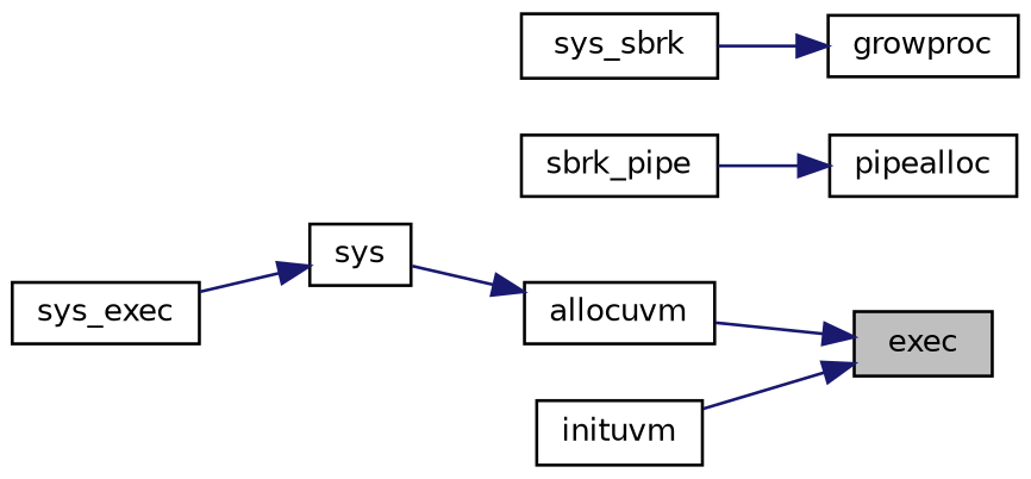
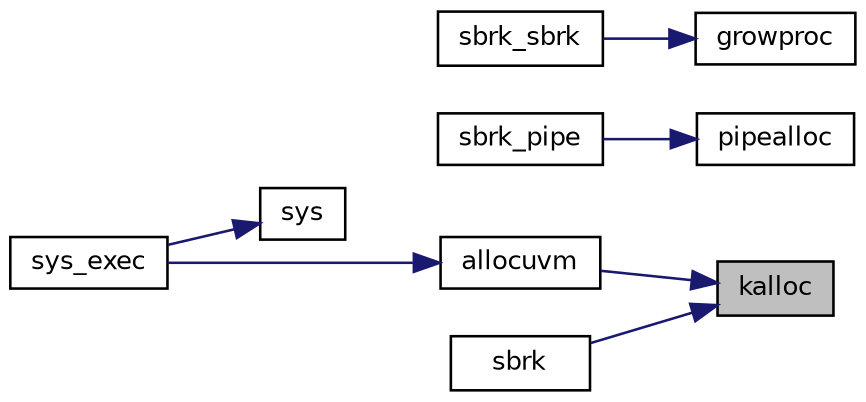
  digraph {
    rankdir=RL
    node [color=black fillcolor=white fontname=Helvetica fontsize=10 shape=record style=filled]
    edge [color=midnightblue dir=back fontname=Helvetica fontsize=10 labelfontname=Helvetica labelfontsize=10 style=solid]
-   n1 [fillcolor=grey75 fontcolor=black height=0.2 label=exec width=0.4]
+   n1 [fillcolor=grey75 fontcolor=black height=0.2 label=kalloc width=0.4]
    n2 [height=0.2 label=allocuvm width=0.4]
-   n3 [height=0.2 label=inituvm width=0.4]
+   n3 [height=0.2 label=sbrk width=0.4]
    n4 [height=0.2 label=sys width=0.4]
    n5 [height=0.2 label=pipealloc width=0.4]
    n6 [height=0.2 label=sbrk_pipe width=0.4]
    n7 [height=0.2 label=sys_exec width=0.4]
    n8 [height=0.2 label=growproc width=0.4]
-   n9 [height=0.2 label=sys_sbrk width=0.4]
+   n9 [height=0.2 label=sbrk_sbrk width=0.4]
    n1 -> n2
    n1 -> n3
-   n2 -> n4
+   n2 -> n7
    n4 -> n7
    n5 -> n6
    n8 -> n9
  }
